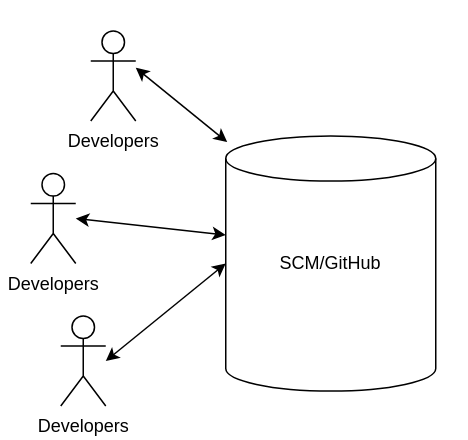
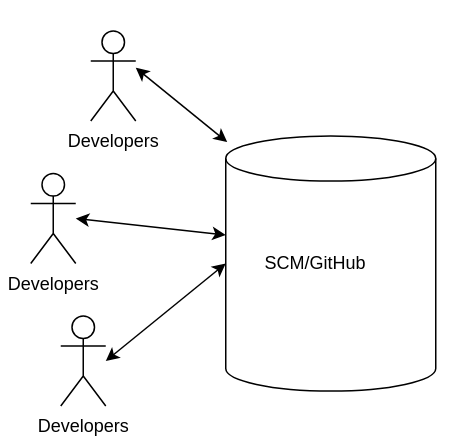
  <mxCell id="0" />
  <mxCell id="1" parent="0" />
  <mxCell id="2" value="Developers" style="shape=umlActor;verticalLabelPosition=bottom;verticalAlign=top;html=1;outlineConnect=0;" parent="1" vertex="1"><mxGeometry x="40" y="210" width="30" height="60" as="geometry" /></mxCell>
  <mxCell id="3" value="" style="shape=cylinder3;whiteSpace=wrap;html=1;boundedLbl=1;backgroundOutline=1;size=15;" parent="1" vertex="1"><mxGeometry x="150" y="90" width="140" height="170" as="geometry" /></mxCell>
- <mxCell id="4" value="SCM/GitHub" style="text;html=1;align=center;verticalAlign=middle;whiteSpace=wrap;rounded=0;" parent="1" vertex="1"><mxGeometry x="190" y="160" width="60" height="30" as="geometry" /></mxCell>
+ <mxCell id="4" value="SCM/GitHub" style="text;html=1;align=center;verticalAlign=middle;whiteSpace=wrap;rounded=0;" parent="1" vertex="1"><mxGeometry x="180" y="160" width="60" height="30" as="geometry" /></mxCell>
  <mxCell id="5" value="Developers" style="shape=umlActor;verticalLabelPosition=bottom;verticalAlign=top;html=1;outlineConnect=0;" parent="1" vertex="1"><mxGeometry x="20" y="115" width="30" height="60" as="geometry" /></mxCell>
  <mxCell id="6" value="Developers" style="shape=umlActor;verticalLabelPosition=bottom;verticalAlign=top;html=1;outlineConnect=0;" parent="1" vertex="1"><mxGeometry x="60" y="20" width="30" height="60" as="geometry" /></mxCell>
  <mxCell id="7" value="" style="endArrow=classic;startArrow=classic;html=1;rounded=0;entryX=0;entryY=0.5;entryDx=0;entryDy=0;entryPerimeter=0;" edge="1" parent="1" target="3"><mxGeometry width="50" height="50" relative="1" as="geometry"><mxPoint x="70" y="240" as="sourcePoint" /><mxPoint x="120" y="190" as="targetPoint" /></mxGeometry></mxCell>
  <mxCell id="8" value="" style="endArrow=classic;startArrow=classic;html=1;rounded=0;entryX=0;entryY=0.388;entryDx=0;entryDy=0;entryPerimeter=0;" edge="1" parent="1" target="3"><mxGeometry width="50" height="50" relative="1" as="geometry"><mxPoint x="50" y="145" as="sourcePoint" /><mxPoint x="130" y="80" as="targetPoint" /></mxGeometry></mxCell>
  <mxCell id="9" value="" style="endArrow=classic;startArrow=classic;html=1;rounded=0;entryX=0.007;entryY=0.024;entryDx=0;entryDy=0;entryPerimeter=0;" edge="1" parent="1" target="3"><mxGeometry width="50" height="50" relative="1" as="geometry"><mxPoint x="90" y="44.52" as="sourcePoint" /><mxPoint x="190" y="55.52" as="targetPoint" /></mxGeometry></mxCell>
